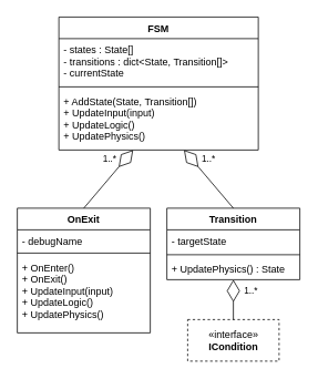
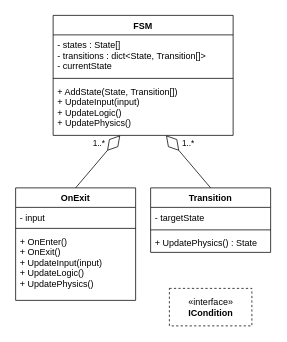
  <mxCell id="0" />
  <mxCell id="1" parent="0" />
  <mxCell id="2" value="«interface»&lt;br&gt;&lt;b&gt;ICondition&lt;/b&gt;" style="html=1;dashed=1;" vertex="1" parent="1"><mxGeometry x="225" y="384" width="110" height="50" as="geometry" /></mxCell>
- <mxCell id="3" value="" style="endArrow=diamondThin;endFill=0;endSize=24;html=1;exitX=0.5;exitY=0;exitDx=0;exitDy=0;" edge="1" parent="1" source="2" target="12"><mxGeometry width="160" relative="1" as="geometry"><mxPoint x="370" y="374" as="sourcePoint" /><mxPoint x="290" y="352" as="targetPoint" /></mxGeometry></mxCell>
- <mxCell id="4" value="1..*" style="edgeLabel;html=1;align=center;verticalAlign=middle;resizable=0;points=[];" vertex="1" connectable="0" parent="3"><mxGeometry x="-0.368" y="1" relative="1" as="geometry"><mxPoint x="21" y="-21" as="offset" /></mxGeometry></mxCell>
  <mxCell id="5" value="" style="endArrow=diamondThin;endFill=0;endSize=24;html=1;exitX=0.5;exitY=0;exitDx=0;exitDy=0;" edge="1" parent="1" source="9" target="16"><mxGeometry width="160" relative="1" as="geometry"><mxPoint x="380" y="470" as="sourcePoint" /><mxPoint x="190" y="160" as="targetPoint" /></mxGeometry></mxCell>
  <mxCell id="6" value="1..*" style="edgeLabel;html=1;align=center;verticalAlign=middle;resizable=0;points=[];" vertex="1" connectable="0" parent="5"><mxGeometry x="0.21" y="-4" relative="1" as="geometry"><mxPoint x="2.94" y="-15.03" as="offset" /></mxGeometry></mxCell>
  <mxCell id="7" value="" style="endArrow=diamondThin;endFill=0;endSize=24;html=1;exitX=0.5;exitY=0;exitDx=0;exitDy=0;" edge="1" parent="1" source="17" target="16"><mxGeometry width="160" relative="1" as="geometry"><mxPoint x="340" y="160" as="sourcePoint" /><mxPoint x="179" y="150" as="targetPoint" /></mxGeometry></mxCell>
  <mxCell id="8" value="1..*" style="edgeLabel;html=1;align=center;verticalAlign=middle;resizable=0;points=[];" vertex="1" connectable="0" parent="7"><mxGeometry x="0.281" y="2" relative="1" as="geometry"><mxPoint x="-6.53" y="-13.88" as="offset" /></mxGeometry></mxCell>
  <mxCell id="9" value="Transition" style="swimlane;fontStyle=1;align=center;verticalAlign=top;childLayout=stackLayout;horizontal=1;startSize=26;horizontalStack=0;resizeParent=1;resizeParentMax=0;resizeLast=0;collapsible=1;marginBottom=0;" vertex="1" parent="1"><mxGeometry x="200" y="250" width="160" height="86" as="geometry" /></mxCell>
  <mxCell id="10" value="- targetState" style="text;strokeColor=none;fillColor=none;align=left;verticalAlign=top;spacingLeft=4;spacingRight=4;overflow=hidden;rotatable=0;points=[[0,0.5],[1,0.5]];portConstraint=eastwest;" vertex="1" parent="9"><mxGeometry y="26" width="160" height="26" as="geometry" /></mxCell>
  <mxCell id="11" value="" style="line;strokeWidth=1;fillColor=none;align=left;verticalAlign=middle;spacingTop=-1;spacingLeft=3;spacingRight=3;rotatable=0;labelPosition=right;points=[];portConstraint=eastwest;" vertex="1" parent="9"><mxGeometry y="52" width="160" height="8" as="geometry" /></mxCell>
  <mxCell id="12" value="+ UpdatePhysics() : State" style="text;strokeColor=none;fillColor=none;align=left;verticalAlign=top;spacingLeft=4;spacingRight=4;overflow=hidden;rotatable=0;points=[[0,0.5],[1,0.5]];portConstraint=eastwest;" vertex="1" parent="9"><mxGeometry y="60" width="160" height="26" as="geometry" /></mxCell>
  <mxCell id="13" value="FSM" style="swimlane;fontStyle=1;align=center;verticalAlign=top;childLayout=stackLayout;horizontal=1;startSize=26;horizontalStack=0;resizeParent=1;resizeParentMax=0;resizeLast=0;collapsible=1;marginBottom=0;" vertex="1" parent="1"><mxGeometry x="70" y="20" width="240" height="160" as="geometry" /></mxCell>
  <mxCell id="14" value="- states : State[]&#10;- transitions : dict&lt;State, Transition[]&gt;&#10;- currentState" style="text;strokeColor=none;fillColor=none;align=left;verticalAlign=top;spacingLeft=4;spacingRight=4;overflow=hidden;rotatable=0;points=[[0,0.5],[1,0.5]];portConstraint=eastwest;" vertex="1" parent="13"><mxGeometry y="26" width="240" height="54" as="geometry" /></mxCell>
  <mxCell id="15" value="" style="line;strokeWidth=1;fillColor=none;align=left;verticalAlign=middle;spacingTop=-1;spacingLeft=3;spacingRight=3;rotatable=0;labelPosition=right;points=[];portConstraint=eastwest;" vertex="1" parent="13"><mxGeometry y="80" width="240" height="8" as="geometry" /></mxCell>
  <mxCell id="16" value="+ AddState(State, Transition[])&#10;+ UpdateInput(input)&#10;+ UpdateLogic()&#10;+ UpdatePhysics()" style="text;strokeColor=none;fillColor=none;align=left;verticalAlign=top;spacingLeft=4;spacingRight=4;overflow=hidden;rotatable=0;points=[[0,0.5],[1,0.5]];portConstraint=eastwest;" vertex="1" parent="13"><mxGeometry y="88" width="240" height="72" as="geometry" /></mxCell>
  <mxCell id="17" value="OnExit" style="swimlane;fontStyle=1;align=center;verticalAlign=top;childLayout=stackLayout;horizontal=1;startSize=26;horizontalStack=0;resizeParent=1;resizeParentMax=0;resizeLast=0;collapsible=1;marginBottom=0;" vertex="1" parent="1"><mxGeometry x="20" y="250" width="160" height="150" as="geometry" /></mxCell>
- <mxCell id="18" value="- debugName&#10;" style="text;strokeColor=none;fillColor=none;align=left;verticalAlign=top;spacingLeft=4;spacingRight=4;overflow=hidden;rotatable=0;points=[[0,0.5],[1,0.5]];portConstraint=eastwest;" vertex="1" parent="17"><mxGeometry y="26" width="160" height="24" as="geometry" /></mxCell>
+ <mxCell id="18" value="- input&#10;" style="text;strokeColor=none;fillColor=none;align=left;verticalAlign=top;spacingLeft=4;spacingRight=4;overflow=hidden;rotatable=0;points=[[0,0.5],[1,0.5]];portConstraint=eastwest;" vertex="1" parent="17"><mxGeometry y="26" width="160" height="24" as="geometry" /></mxCell>
  <mxCell id="19" value="" style="line;strokeWidth=1;fillColor=none;align=left;verticalAlign=middle;spacingTop=-1;spacingLeft=3;spacingRight=3;rotatable=0;labelPosition=right;points=[];portConstraint=eastwest;" vertex="1" parent="17"><mxGeometry y="50" width="160" height="8" as="geometry" /></mxCell>
  <mxCell id="20" value="+ OnEnter()&#10;+ OnExit()&#10;+ UpdateInput(input)&#10;+ UpdateLogic()&#10;+ UpdatePhysics()" style="text;strokeColor=none;fillColor=none;align=left;verticalAlign=top;spacingLeft=4;spacingRight=4;overflow=hidden;rotatable=0;points=[[0,0.5],[1,0.5]];portConstraint=eastwest;" vertex="1" parent="17"><mxGeometry y="58" width="160" height="92" as="geometry" /></mxCell>
